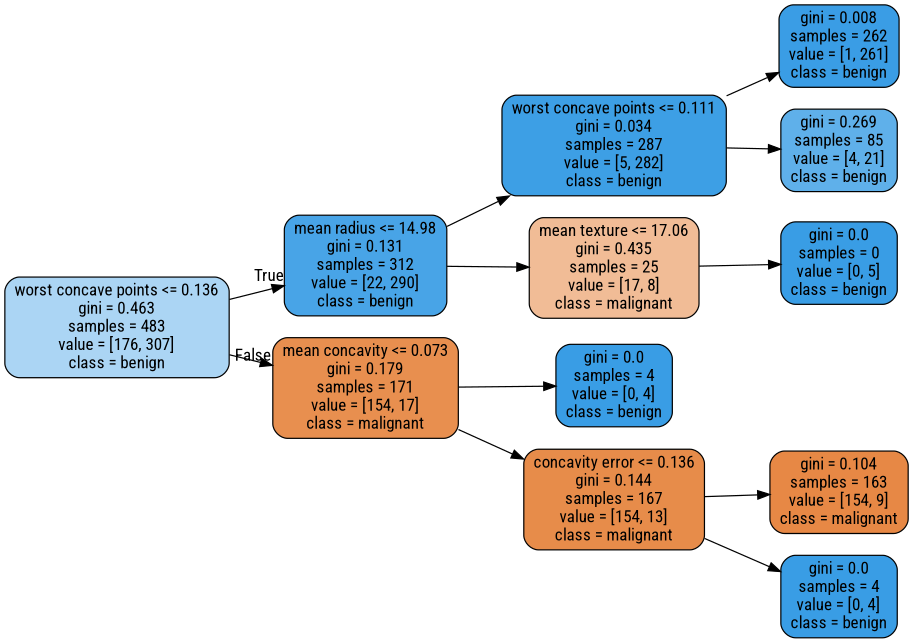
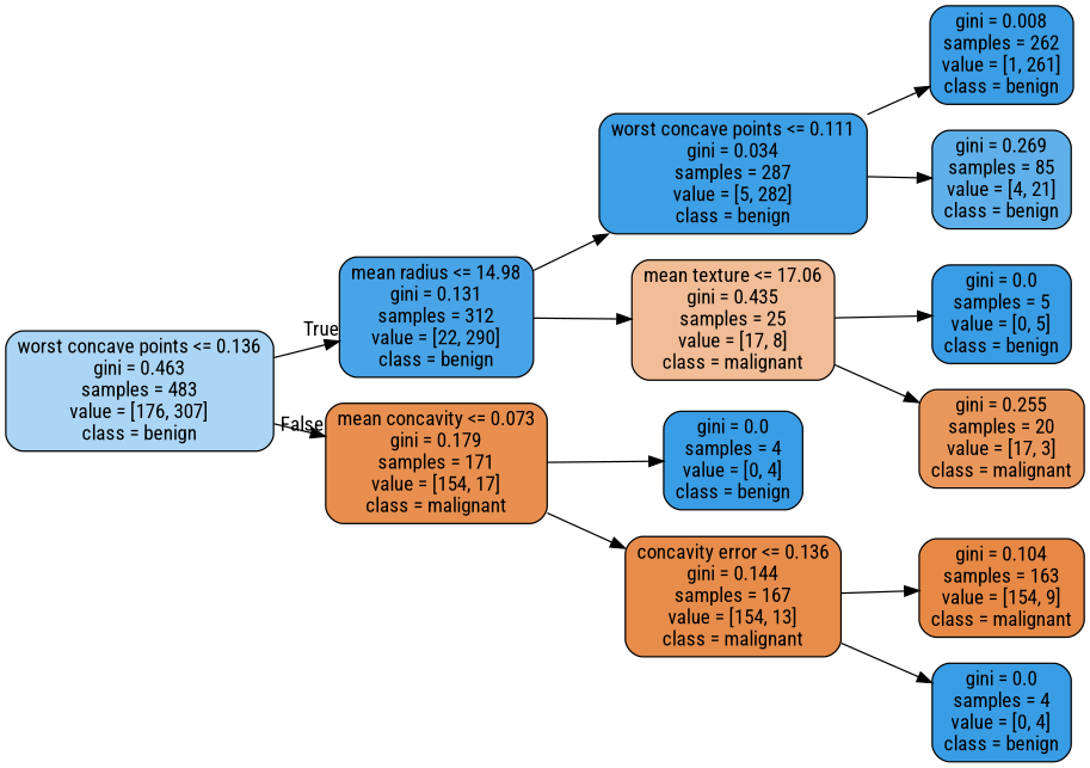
  digraph {
    fontname="Roboto Condensed"
    rankdir=LR
    node [color=black fillcolor="#399de5" fontname="Roboto Condensed" shape=box style="filled, rounded"]
    edge [fontname="Roboto Condensed"]
    n1 [fillcolor="#abd5f4" label="worst concave points <= 0.136\ngini = 0.463\nsamples = 483\nvalue = [176, 307]\nclass = benign"]
    n2 [fillcolor="#48a4e7" label="mean radius <= 14.98\ngini = 0.131\nsamples = 312\nvalue = [22, 290]\nclass = benign"]
    n3 [fillcolor="#e88f4f" label="mean concavity <= 0.073\ngini = 0.179\nsamples = 171\nvalue = [154, 17]\nclass = malignant"]
    n4 [fillcolor="#3d9fe5" label="worst concave points <= 0.111\ngini = 0.034\nsamples = 287\nvalue = [5, 282]\nclass = benign"]
    n5 [fillcolor="#f1bc96" label="mean texture <= 17.06\ngini = 0.435\nsamples = 25\nvalue = [17, 8]\nclass = malignant"]
    n6 [label="gini = 0.0\nsamples = 4\nvalue = [0, 4]\nclass = benign"]
    n7 [fillcolor="#e78c4a" label="concavity error <= 0.136\ngini = 0.144\nsamples = 167\nvalue = [154, 13]\nclass = malignant"]
    n8 [fillcolor="#3a9de5" label="gini = 0.008\nsamples = 262\nvalue = [1, 261]\nclass = benign"]
    n9 [fillcolor="#5fb0ea" label="gini = 0.269\nsamples = 85\nvalue = [4, 21]\nclass = benign"]
-   n10 [label="gini = 0.0\nsamples = 0\nvalue = [0, 5]\nclass = benign"]
+   n10 [label="gini = 0.0\nsamples = 5\nvalue = [0, 5]\nclass = benign"]
+   n11 [fillcolor="#ea975c" label="gini = 0.255\nsamples = 20\nvalue = [17, 3]\nclass = malignant"]
    n12 [fillcolor="#e78845" label="gini = 0.104\nsamples = 163\nvalue = [154, 9]\nclass = malignant"]
    n13 [label="gini = 0.0\nsamples = 4\nvalue = [0, 4]\nclass = benign"]
    n1 -> n2 [headlabel=True labelangle=45 labeldistance=2.5]
    n1 -> n3 [headlabel=False labelangle=-45 labeldistance=2.5]
    n2 -> n4
    n2 -> n5
    n3 -> n6
    n3 -> n7
    n4 -> n8
    n4 -> n9
    n5 -> n10
+   n5 -> n11
    n7 -> n12
    n7 -> n13
  }
